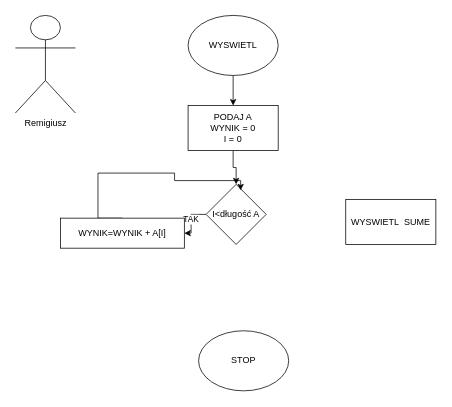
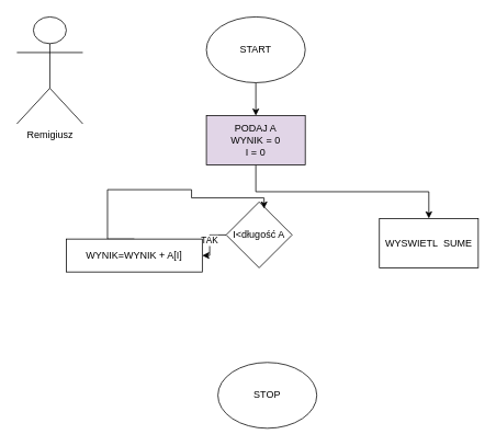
  <mxCell id="0" />
  <mxCell id="1" parent="0" />
  <mxCell id="2" style="edgeStyle=orthogonalEdgeStyle;rounded=0;orthogonalLoop=1;jettySize=auto;html=1;exitX=0.5;exitY=1;exitDx=0;exitDy=0;" edge="1" parent="1" source="3" target="6"><mxGeometry relative="1" as="geometry" /></mxCell>
- <mxCell id="3" value="WYSWIETL" style="ellipse;whiteSpace=wrap;html=1;" vertex="1" parent="1"><mxGeometry x="250" y="20" width="120" height="80" as="geometry" /></mxCell>
+ <mxCell id="3" value="START" style="ellipse;whiteSpace=wrap;html=1;" vertex="1" parent="1"><mxGeometry x="250" y="20" width="120" height="80" as="geometry" /></mxCell>
  <mxCell id="4" value="STOP" style="ellipse;whiteSpace=wrap;html=1;" vertex="1" parent="1"><mxGeometry x="264" y="440" width="120" height="80" as="geometry" /></mxCell>
- <mxCell id="5" style="edgeStyle=orthogonalEdgeStyle;rounded=0;orthogonalLoop=1;jettySize=auto;html=1;exitX=0.5;exitY=1;exitDx=0;exitDy=0;" edge="1" parent="1" source="6" target="9"><mxGeometry relative="1" as="geometry" /></mxCell>
- <mxCell id="6" value="PODAJ A&lt;br&gt;WYNIK = 0&lt;br&gt;I = 0" style="rounded=0;whiteSpace=wrap;html=1;" vertex="1" parent="1"><mxGeometry x="250" y="140" width="120" height="60" as="geometry" /></mxCell>
+ <mxCell id="5" style="edgeStyle=orthogonalEdgeStyle;rounded=0;orthogonalLoop=1;jettySize=auto;html=1;exitX=0.5;exitY=1;exitDx=0;exitDy=0;" edge="1" parent="1" source="6" target="10"><mxGeometry relative="1" as="geometry" /></mxCell>
+ <mxCell id="6" value="PODAJ A&lt;br&gt;WYNIK = 0&lt;br&gt;I = 0" style="rounded=0;whiteSpace=wrap;html=1;fillColor=#e1d5e7;" vertex="1" parent="1"><mxGeometry x="250" y="140" width="120" height="60" as="geometry" /></mxCell>
  <mxCell id="7" value="Remigiusz&lt;br&gt;" style="shape=umlActor;verticalLabelPosition=bottom;verticalAlign=top;html=1;outlineConnect=0;" vertex="1" parent="1"><mxGeometry x="20" y="20" width="80" height="130" as="geometry" /></mxCell>
  <mxCell id="8" value="TAK" style="edgeStyle=orthogonalEdgeStyle;rounded=0;orthogonalLoop=1;jettySize=auto;html=1;exitX=0;exitY=0.5;exitDx=0;exitDy=0;" edge="1" parent="1" source="9" target="12"><mxGeometry relative="1" as="geometry" /></mxCell>
  <mxCell id="9" value="I&amp;lt;długość A" style="rhombus;whiteSpace=wrap;html=1;" vertex="1" parent="1"><mxGeometry x="274" y="245" width="80" height="80" as="geometry" /></mxCell>
  <mxCell id="10" value="WYSWIETL&amp;nbsp; SUME" style="rounded=0;whiteSpace=wrap;html=1;" vertex="1" parent="1"><mxGeometry x="460" y="265" width="120" height="60" as="geometry" /></mxCell>
  <mxCell id="11" style="edgeStyle=orthogonalEdgeStyle;rounded=0;orthogonalLoop=1;jettySize=auto;html=1;exitX=0.5;exitY=0;exitDx=0;exitDy=0;entryX=0.575;entryY=0.1;entryDx=0;entryDy=0;entryPerimeter=0;" edge="1" parent="1" source="12" target="9"><mxGeometry relative="1" as="geometry"><Array as="points"><mxPoint x="130" y="290" /><mxPoint x="130" y="230" /><mxPoint x="232" y="230" /><mxPoint x="232" y="240" /><mxPoint x="320" y="240" /></Array></mxGeometry></mxCell>
  <mxCell id="12" value="WYNIK=WYNIK + A[I]" style="rounded=0;whiteSpace=wrap;html=1;" vertex="1" parent="1"><mxGeometry x="80" y="290" width="165" height="40" as="geometry" /></mxCell>
